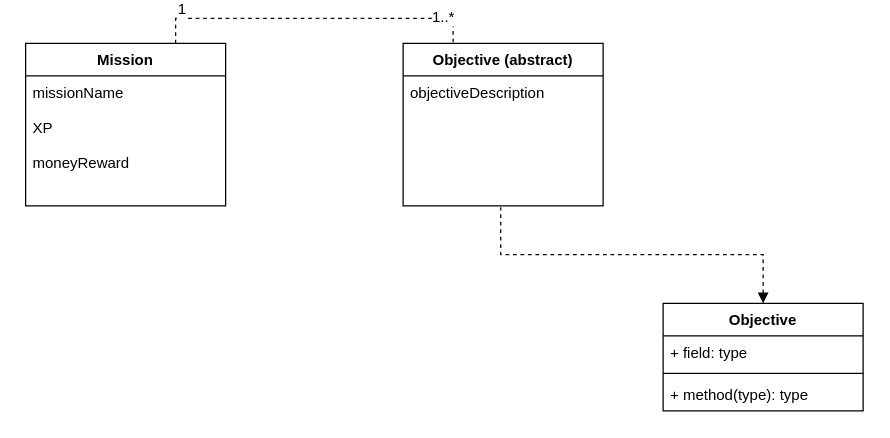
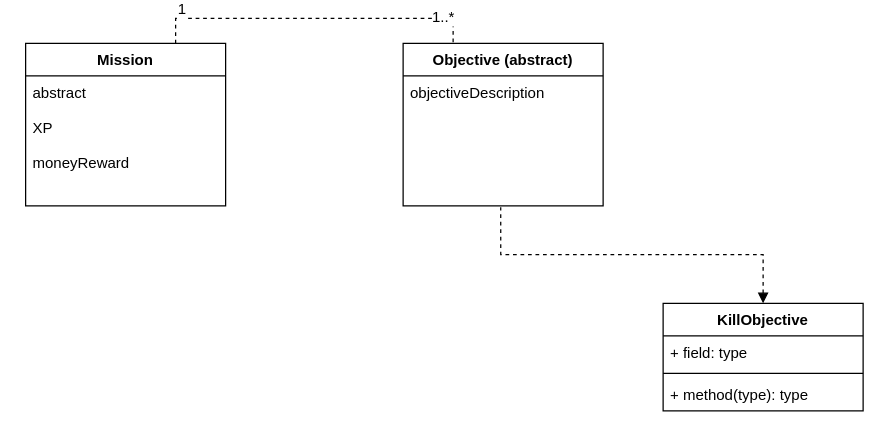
  <mxCell id="0" />
  <mxCell id="1" parent="0" />
  <mxCell id="2" style="edgeStyle=orthogonalEdgeStyle;rounded=0;orthogonalLoop=1;jettySize=auto;html=1;exitX=0.75;exitY=0;exitDx=0;exitDy=0;entryX=0.25;entryY=0;entryDx=0;entryDy=0;endArrow=none;endFill=0;dashed=1;" edge="1" parent="1" source="5" target="7"><mxGeometry relative="1" as="geometry" /></mxCell>
  <mxCell id="3" value="1..*" style="text;html=1;resizable=0;points=[];align=center;verticalAlign=middle;labelBackgroundColor=#ffffff;" vertex="1" connectable="0" parent="2"><mxGeometry x="0.777" y="2" relative="1" as="geometry"><mxPoint as="offset" /></mxGeometry></mxCell>
  <mxCell id="4" value="1" style="text;html=1;resizable=0;points=[];align=center;verticalAlign=middle;labelBackgroundColor=#ffffff;" vertex="1" connectable="0" parent="2"><mxGeometry x="-0.846" y="-9" relative="1" as="geometry"><mxPoint x="4" y="-17" as="offset" /></mxGeometry></mxCell>
  <mxCell id="5" value="Mission" style="swimlane;fontStyle=1;align=center;verticalAlign=top;childLayout=stackLayout;horizontal=1;startSize=26;horizontalStack=0;resizeParent=1;resizeParentMax=0;resizeLast=0;collapsible=1;marginBottom=0;" vertex="1" parent="1"><mxGeometry x="20" y="20" width="160" height="130" as="geometry" /></mxCell>
- <mxCell id="6" value="missionName&#10;&#10;XP&#10;&#10;moneyReward&#10;&#10;&#10;&#10;" style="text;strokeColor=none;fillColor=none;align=left;verticalAlign=top;spacingLeft=4;spacingRight=4;overflow=hidden;rotatable=0;points=[[0,0.5],[1,0.5]];portConstraint=eastwest;" vertex="1" parent="5"><mxGeometry y="26" width="160" height="104" as="geometry" /></mxCell>
+ <mxCell id="6" value="abstract&#10;&#10;XP&#10;&#10;moneyReward&#10;&#10;&#10;&#10;" style="text;strokeColor=none;fillColor=none;align=left;verticalAlign=top;spacingLeft=4;spacingRight=4;overflow=hidden;rotatable=0;points=[[0,0.5],[1,0.5]];portConstraint=eastwest;" vertex="1" parent="5"><mxGeometry y="26" width="160" height="104" as="geometry" /></mxCell>
  <mxCell id="7" value="Objective (abstract)" style="swimlane;fontStyle=1;align=center;verticalAlign=top;childLayout=stackLayout;horizontal=1;startSize=26;horizontalStack=0;resizeParent=1;resizeParentMax=0;resizeLast=0;collapsible=1;marginBottom=0;" vertex="1" parent="1"><mxGeometry x="322" y="20" width="160" height="130" as="geometry" /></mxCell>
  <mxCell id="8" value="objectiveDescription&#10;&#10;" style="text;strokeColor=none;fillColor=none;align=left;verticalAlign=top;spacingLeft=4;spacingRight=4;overflow=hidden;rotatable=0;points=[[0,0.5],[1,0.5]];portConstraint=eastwest;" vertex="1" parent="7"><mxGeometry y="26" width="160" height="104" as="geometry" /></mxCell>
  <mxCell id="9" style="edgeStyle=orthogonalEdgeStyle;rounded=0;orthogonalLoop=1;jettySize=auto;html=1;exitX=0.5;exitY=0;exitDx=0;exitDy=0;entryX=0.488;entryY=1.01;entryDx=0;entryDy=0;entryPerimeter=0;endArrow=none;endFill=0;startArrow=block;startFill=1;dashed=1;" edge="1" parent="1" source="10" target="8"><mxGeometry relative="1" as="geometry" /></mxCell>
- <mxCell id="10" value="Objective&#10;" style="swimlane;fontStyle=1;align=center;verticalAlign=top;childLayout=stackLayout;horizontal=1;startSize=26;horizontalStack=0;resizeParent=1;resizeParentMax=0;resizeLast=0;collapsible=1;marginBottom=0;" vertex="1" parent="1"><mxGeometry x="530" y="228" width="160" height="86" as="geometry" /></mxCell>
+ <mxCell id="10" value="KillObjective&#10;" style="swimlane;fontStyle=1;align=center;verticalAlign=top;childLayout=stackLayout;horizontal=1;startSize=26;horizontalStack=0;resizeParent=1;resizeParentMax=0;resizeLast=0;collapsible=1;marginBottom=0;" vertex="1" parent="1"><mxGeometry x="530" y="228" width="160" height="86" as="geometry" /></mxCell>
  <mxCell id="11" value="+ field: type" style="text;strokeColor=none;fillColor=none;align=left;verticalAlign=top;spacingLeft=4;spacingRight=4;overflow=hidden;rotatable=0;points=[[0,0.5],[1,0.5]];portConstraint=eastwest;" vertex="1" parent="10"><mxGeometry y="26" width="160" height="26" as="geometry" /></mxCell>
  <mxCell id="12" value="" style="line;strokeWidth=1;fillColor=none;align=left;verticalAlign=middle;spacingTop=-1;spacingLeft=3;spacingRight=3;rotatable=0;labelPosition=right;points=[];portConstraint=eastwest;" vertex="1" parent="10"><mxGeometry y="52" width="160" height="8" as="geometry" /></mxCell>
  <mxCell id="13" value="+ method(type): type" style="text;strokeColor=none;fillColor=none;align=left;verticalAlign=top;spacingLeft=4;spacingRight=4;overflow=hidden;rotatable=0;points=[[0,0.5],[1,0.5]];portConstraint=eastwest;" vertex="1" parent="10"><mxGeometry y="60" width="160" height="26" as="geometry" /></mxCell>
